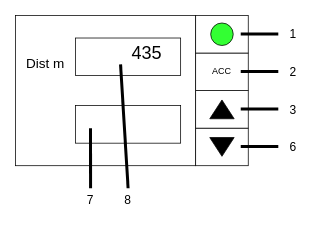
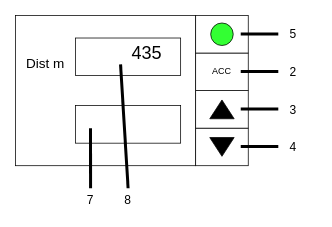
  <mxCell id="0" />
  <mxCell id="1" parent="0" />
  <mxCell id="2" value="" style="rounded=0;whiteSpace=wrap;html=1;" vertex="1" parent="1"><mxGeometry x="20" y="20" width="240" height="200" as="geometry" /></mxCell>
  <mxCell id="3" value="" style="rounded=0;whiteSpace=wrap;html=1;" vertex="1" parent="1"><mxGeometry x="260" y="170" width="70" height="50" as="geometry" /></mxCell>
  <mxCell id="4" value="" style="rounded=0;whiteSpace=wrap;html=1;" vertex="1" parent="1"><mxGeometry x="260" y="120" width="70" height="50" as="geometry" /></mxCell>
  <mxCell id="5" value="" style="rounded=0;whiteSpace=wrap;html=1;" vertex="1" parent="1"><mxGeometry x="100" y="140" width="140" height="50" as="geometry" /></mxCell>
  <mxCell id="6" value="" style="rounded=0;whiteSpace=wrap;html=1;" vertex="1" parent="1"><mxGeometry x="260" y="70" width="70" height="50" as="geometry" /></mxCell>
  <mxCell id="7" value="" style="rounded=0;whiteSpace=wrap;html=1;" vertex="1" parent="1"><mxGeometry x="260" y="20" width="70" height="50" as="geometry" /></mxCell>
  <mxCell id="8" value="" style="triangle;whiteSpace=wrap;html=1;rotation=-90;fillStyle=solid;strokeColor=default;fillColor=#000000;" vertex="1" parent="1"><mxGeometry x="282.5" y="128.75" width="25" height="32.5" as="geometry" /></mxCell>
  <mxCell id="9" value="" style="triangle;whiteSpace=wrap;html=1;rotation=90;fillStyle=solid;strokeColor=default;fillColor=#000000;" vertex="1" parent="1"><mxGeometry x="282.5" y="178.75" width="25" height="32.5" as="geometry" /></mxCell>
  <mxCell id="10" value="ACC" style="text;html=1;align=center;verticalAlign=middle;whiteSpace=wrap;rounded=0;" vertex="1" parent="1"><mxGeometry x="265" y="80" width="60" height="30" as="geometry" /></mxCell>
  <mxCell id="11" value="" style="ellipse;whiteSpace=wrap;html=1;aspect=fixed;fillColor=#33FF33;" vertex="1" parent="1"><mxGeometry x="280" y="30" width="30" height="30" as="geometry" /></mxCell>
  <mxCell id="12" value="" style="rounded=0;whiteSpace=wrap;html=1;" vertex="1" parent="1"><mxGeometry x="100" y="50" width="140" height="50" as="geometry" /></mxCell>
  <mxCell id="13" value="Dist m" style="text;html=1;align=center;verticalAlign=middle;whiteSpace=wrap;rounded=0;fontSize=18;" vertex="1" parent="1"><mxGeometry x="30" y="70" width="60" height="30" as="geometry" /></mxCell>
  <mxCell id="14" value="&lt;font style=&quot;font-size: 24px;&quot;&gt;435&lt;/font&gt;" style="text;html=1;align=center;verticalAlign=middle;whiteSpace=wrap;rounded=0;fontSize=18;" vertex="1" parent="1"><mxGeometry x="160" y="55" width="70" height="30" as="geometry" /></mxCell>
  <mxCell id="15" value="" style="endArrow=none;html=1;rounded=0;strokeWidth=4;" edge="1" parent="1"><mxGeometry width="50" height="50" relative="1" as="geometry"><mxPoint x="320" y="144.5" as="sourcePoint" /><mxPoint x="370" y="144.5" as="targetPoint" /></mxGeometry></mxCell>
  <mxCell id="16" value="" style="endArrow=none;html=1;rounded=0;strokeWidth=4;" edge="1" parent="1"><mxGeometry width="50" height="50" relative="1" as="geometry"><mxPoint x="320" y="94.5" as="sourcePoint" /><mxPoint x="370" y="94.5" as="targetPoint" /></mxGeometry></mxCell>
  <mxCell id="17" value="" style="endArrow=none;html=1;rounded=0;strokeWidth=4;" edge="1" parent="1"><mxGeometry width="50" height="50" relative="1" as="geometry"><mxPoint x="320" y="44.5" as="sourcePoint" /><mxPoint x="370" y="44.5" as="targetPoint" /></mxGeometry></mxCell>
- <mxCell id="18" value="&lt;font style=&quot;font-size: 16px;&quot;&gt;1&lt;/font&gt;" style="text;html=1;align=center;verticalAlign=middle;whiteSpace=wrap;rounded=0;" vertex="1" parent="1"><mxGeometry x="360" y="30" width="60" height="30" as="geometry" /></mxCell>
+ <mxCell id="18" value="&lt;font style=&quot;font-size: 16px;&quot;&gt;5&lt;/font&gt;" style="text;html=1;align=center;verticalAlign=middle;whiteSpace=wrap;rounded=0;" vertex="1" parent="1"><mxGeometry x="360" y="30" width="60" height="30" as="geometry" /></mxCell>
  <mxCell id="19" value="&lt;font style=&quot;font-size: 16px;&quot;&gt;2&lt;/font&gt;" style="text;html=1;align=center;verticalAlign=middle;whiteSpace=wrap;rounded=0;" vertex="1" parent="1"><mxGeometry x="360" y="80" width="60" height="30" as="geometry" /></mxCell>
  <mxCell id="20" value="&lt;font style=&quot;font-size: 16px;&quot;&gt;3&lt;/font&gt;" style="text;html=1;align=center;verticalAlign=middle;whiteSpace=wrap;rounded=0;" vertex="1" parent="1"><mxGeometry x="360" y="130" width="60" height="30" as="geometry" /></mxCell>
- <mxCell id="21" value="&lt;font style=&quot;font-size: 16px;&quot;&gt;6&lt;/font&gt;" style="text;html=1;align=center;verticalAlign=middle;whiteSpace=wrap;rounded=0;" vertex="1" parent="1"><mxGeometry x="360" y="180" width="60" height="30" as="geometry" /></mxCell>
+ <mxCell id="21" value="&lt;font style=&quot;font-size: 16px;&quot;&gt;4&lt;/font&gt;" style="text;html=1;align=center;verticalAlign=middle;whiteSpace=wrap;rounded=0;" vertex="1" parent="1"><mxGeometry x="360" y="180" width="60" height="30" as="geometry" /></mxCell>
  <mxCell id="22" value="" style="endArrow=none;html=1;rounded=0;strokeWidth=4;" edge="1" parent="1"><mxGeometry width="50" height="50" relative="1" as="geometry"><mxPoint x="320" y="194.5" as="sourcePoint" /><mxPoint x="370" y="194.5" as="targetPoint" /></mxGeometry></mxCell>
  <mxCell id="23" value="" style="endArrow=none;html=1;rounded=0;strokeWidth=4;entryX=0.321;entryY=0.6;entryDx=0;entryDy=0;entryPerimeter=0;" edge="1" parent="1"><mxGeometry width="50" height="50" relative="1" as="geometry"><mxPoint x="120.06" y="250" as="sourcePoint" /><mxPoint x="120" y="170" as="targetPoint" /></mxGeometry></mxCell>
  <mxCell id="24" value="" style="endArrow=none;html=1;rounded=0;strokeWidth=4;entryX=0;entryY=1;entryDx=0;entryDy=0;" edge="1" parent="1" target="14"><mxGeometry width="50" height="50" relative="1" as="geometry"><mxPoint x="170.06" y="250" as="sourcePoint" /><mxPoint x="170" y="170" as="targetPoint" /></mxGeometry></mxCell>
  <mxCell id="25" value="&lt;font style=&quot;font-size: 16px;&quot;&gt;7&lt;/font&gt;" style="text;html=1;align=center;verticalAlign=middle;whiteSpace=wrap;rounded=0;" vertex="1" parent="1"><mxGeometry x="90" y="250" width="60" height="30" as="geometry" /></mxCell>
  <mxCell id="26" value="&lt;font style=&quot;font-size: 16px;&quot;&gt;8&lt;/font&gt;" style="text;html=1;align=center;verticalAlign=middle;whiteSpace=wrap;rounded=0;" vertex="1" parent="1"><mxGeometry x="140" y="250" width="60" height="30" as="geometry" /></mxCell>
